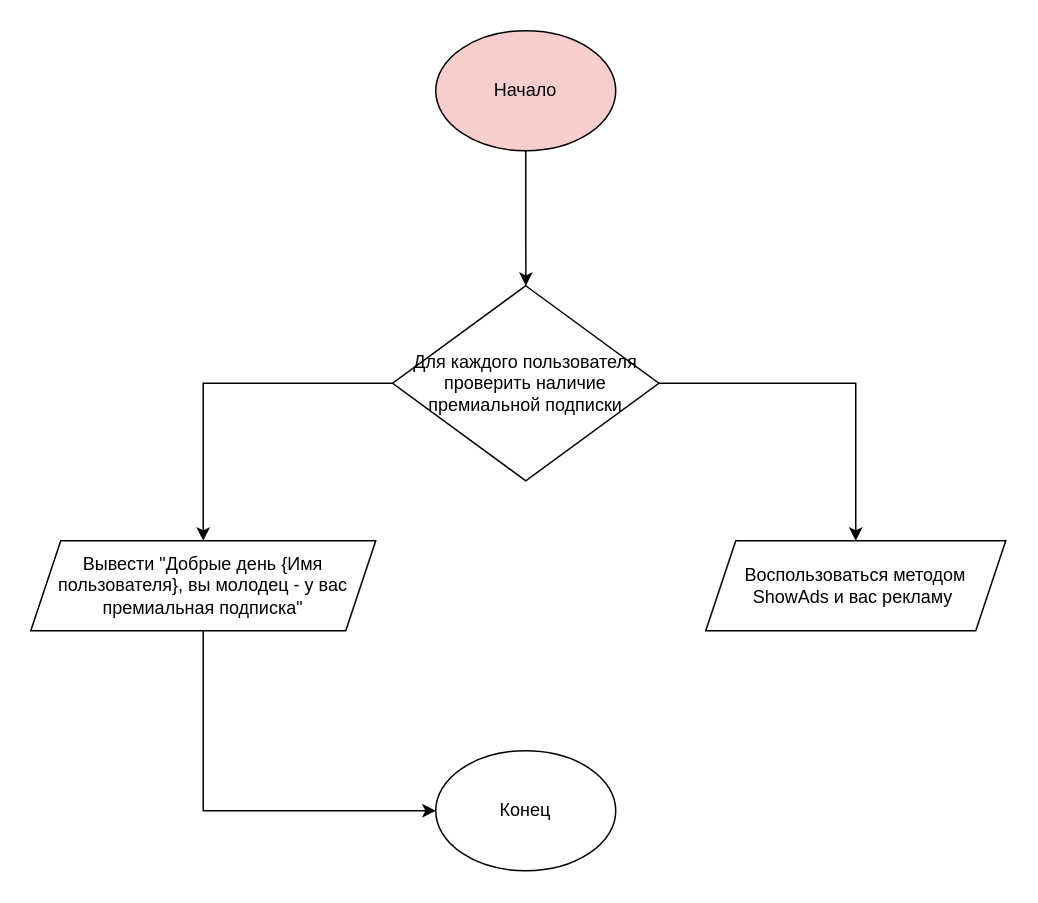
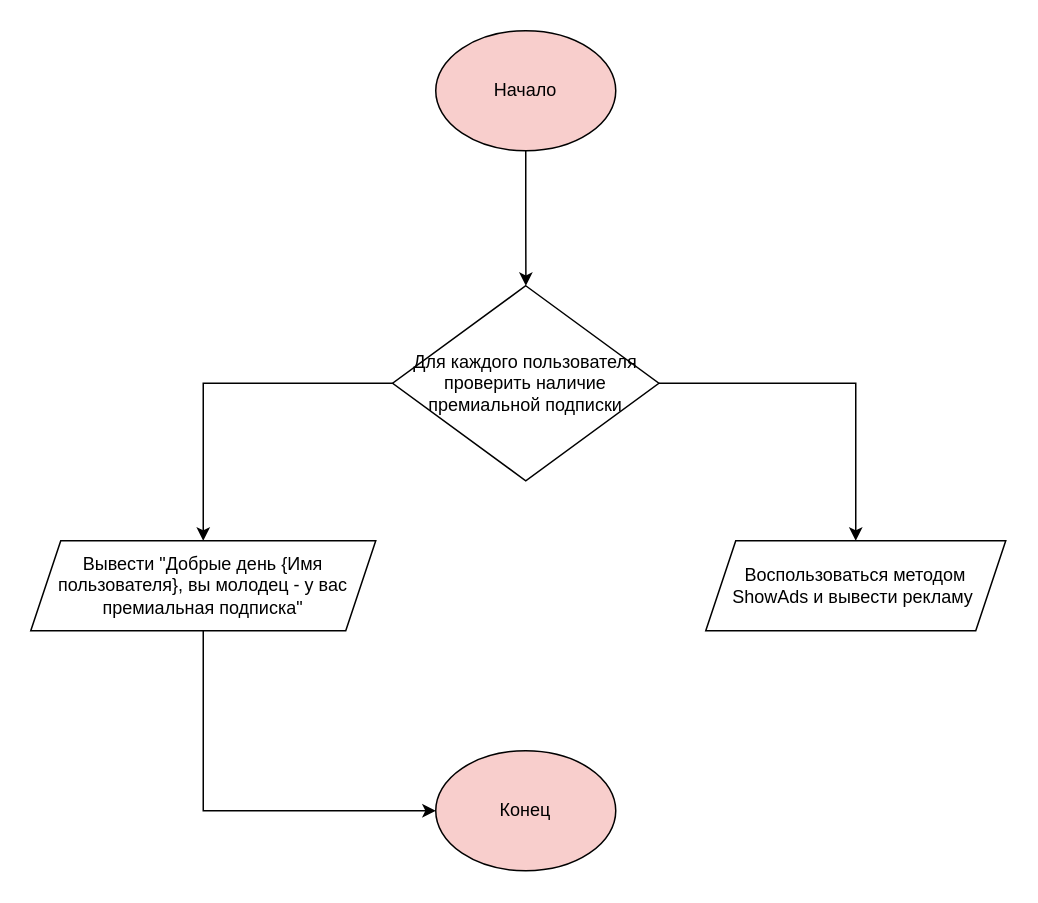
  <mxCell id="0" />
  <mxCell id="1" parent="0" />
  <mxCell id="2" value="" style="edgeStyle=orthogonalEdgeStyle;rounded=0;orthogonalLoop=1;jettySize=auto;html=1;" edge="1" parent="1" source="3" target="6"><mxGeometry relative="1" as="geometry"><mxPoint x="350" y="170" as="targetPoint" /></mxGeometry></mxCell>
  <mxCell id="3" value="Начало" style="ellipse;whiteSpace=wrap;html=1;fillColor=#f8cecc;" vertex="1" parent="1"><mxGeometry x="290" y="20" width="120" height="80" as="geometry" /></mxCell>
  <mxCell id="4" value="" style="edgeStyle=orthogonalEdgeStyle;rounded=0;orthogonalLoop=1;jettySize=auto;html=1;" edge="1" parent="1" source="6" target="8"><mxGeometry relative="1" as="geometry" /></mxCell>
  <mxCell id="5" value="" style="edgeStyle=orthogonalEdgeStyle;rounded=0;orthogonalLoop=1;jettySize=auto;html=1;" edge="1" parent="1" source="6" target="10"><mxGeometry relative="1" as="geometry" /></mxCell>
  <mxCell id="6" value="Для каждого пользователя проверить наличие премиальной подписки" style="rhombus;whiteSpace=wrap;html=1;" vertex="1" parent="1"><mxGeometry x="261.25" y="190" width="177.5" height="130" as="geometry" /></mxCell>
- <mxCell id="7" value="Конец" style="ellipse;whiteSpace=wrap;html=1;" vertex="1" parent="1"><mxGeometry x="290" y="500" width="120" height="80" as="geometry" /></mxCell>
- <mxCell id="8" value="Воспользоваться методом ShowAds и вас рекламу&amp;nbsp;" style="shape=parallelogram;perimeter=parallelogramPerimeter;whiteSpace=wrap;html=1;fixedSize=1;" vertex="1" parent="1"><mxGeometry x="470" y="360" width="200" height="60" as="geometry" /></mxCell>
+ <mxCell id="7" value="Конец" style="ellipse;whiteSpace=wrap;html=1;fillColor=#f8cecc;" vertex="1" parent="1"><mxGeometry x="290" y="500" width="120" height="80" as="geometry" /></mxCell>
+ <mxCell id="8" value="Воспользоваться методом ShowAds и вывести рекламу&amp;nbsp;" style="shape=parallelogram;perimeter=parallelogramPerimeter;whiteSpace=wrap;html=1;fixedSize=1;" vertex="1" parent="1"><mxGeometry x="470" y="360" width="200" height="60" as="geometry" /></mxCell>
  <mxCell id="9" value="" style="edgeStyle=orthogonalEdgeStyle;rounded=0;orthogonalLoop=1;jettySize=auto;html=1;exitX=0.5;exitY=1;exitDx=0;exitDy=0;entryX=0;entryY=0.5;entryDx=0;entryDy=0;" edge="1" parent="1" source="10" target="7"><mxGeometry relative="1" as="geometry" /></mxCell>
  <mxCell id="10" value="Вывести &quot;Добрые день {Имя пользователя}, вы молодец - у вас премиальная подписка&quot;" style="shape=parallelogram;perimeter=parallelogramPerimeter;whiteSpace=wrap;html=1;fixedSize=1;" vertex="1" parent="1"><mxGeometry x="20" y="360" width="230" height="60" as="geometry" /></mxCell>
